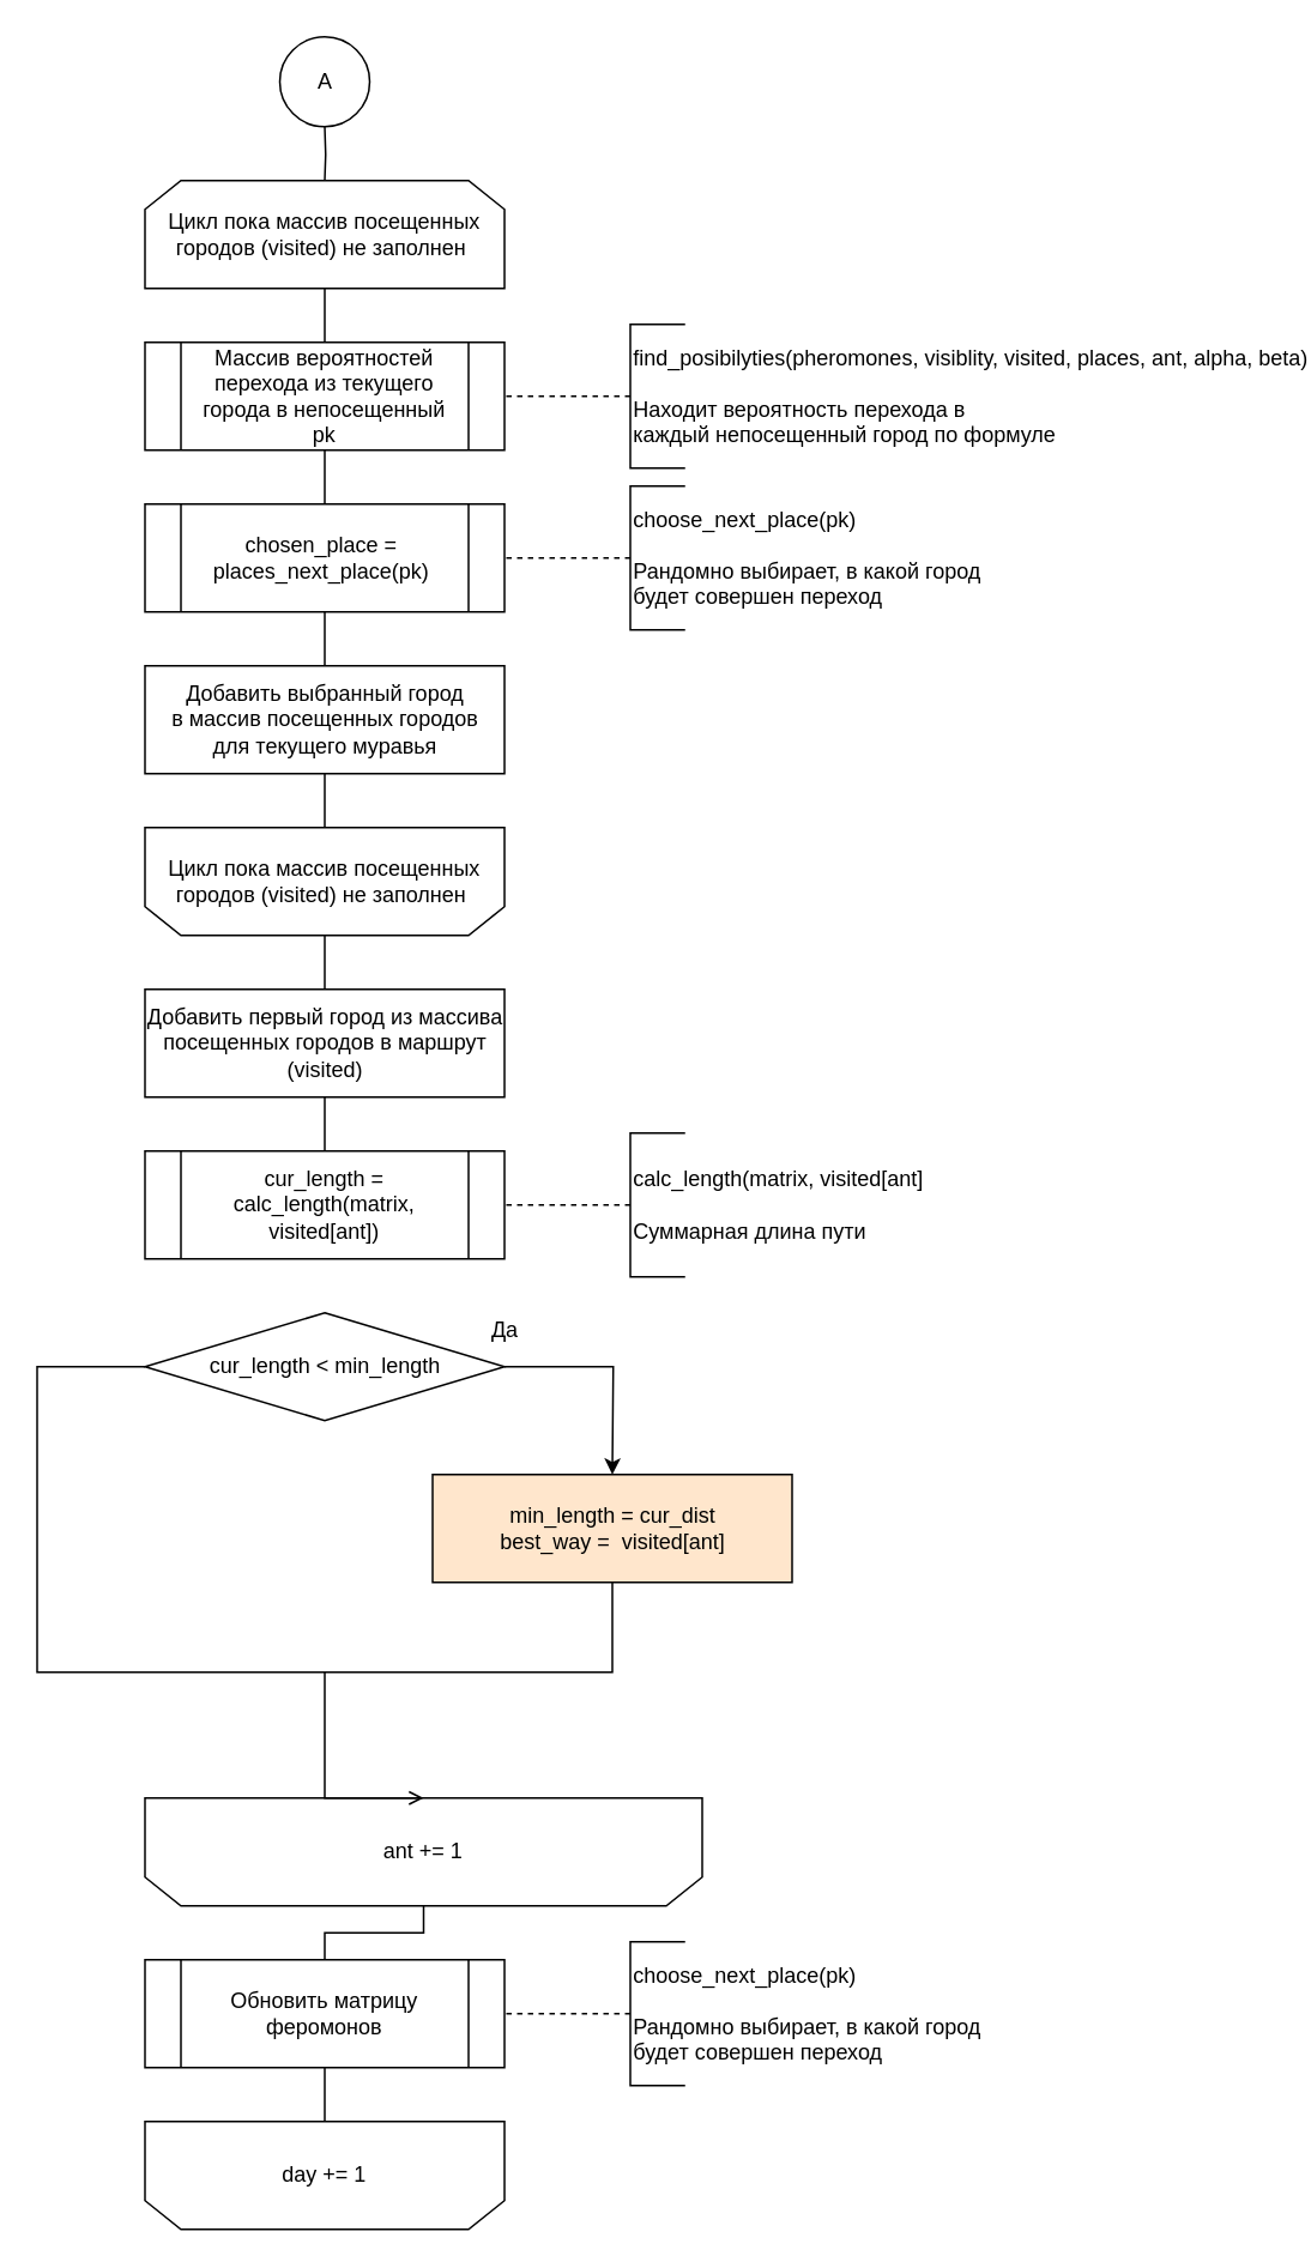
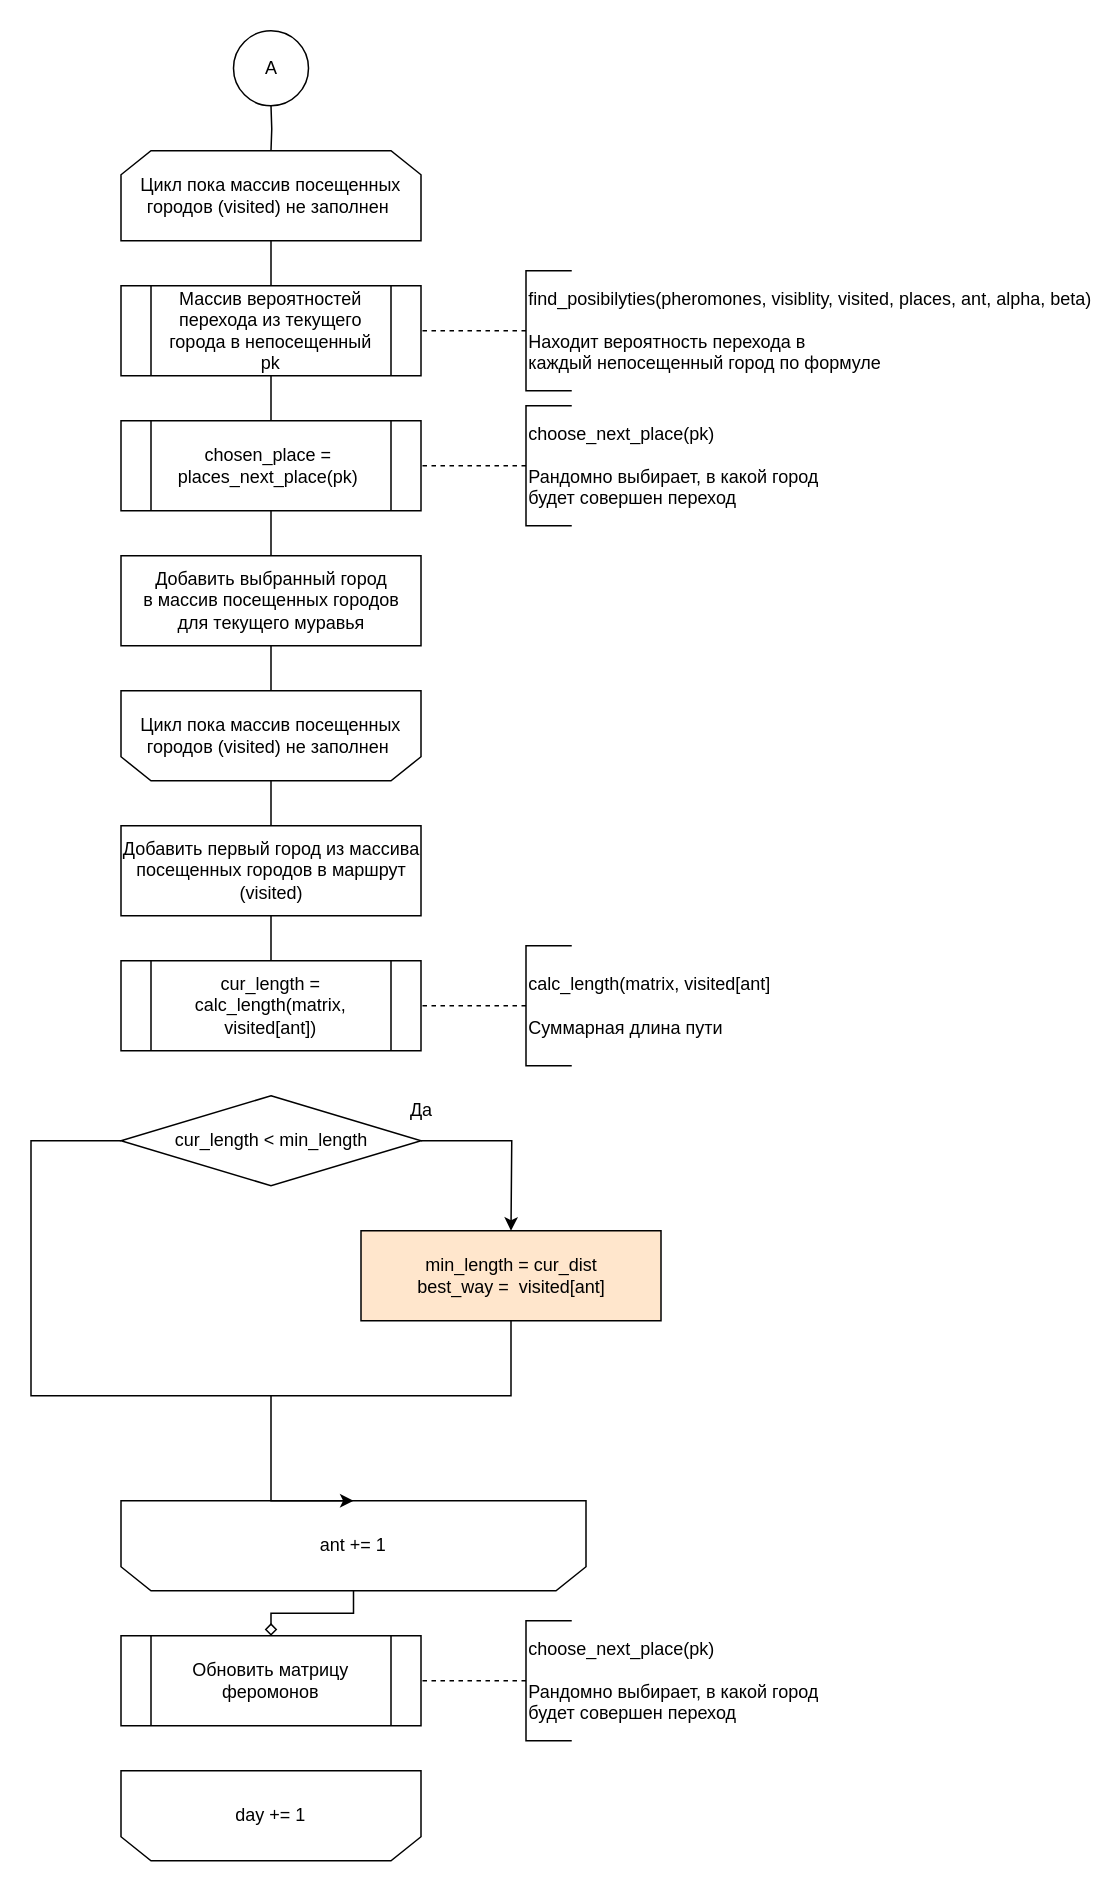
  <mxCell id="0" />
  <mxCell id="1" parent="0" />
  <mxCell id="2" style="edgeStyle=orthogonalEdgeStyle;rounded=0;html=1;exitX=0.5;exitY=1;exitDx=0;exitDy=0;entryX=0.5;entryY=0;entryDx=0;entryDy=0;endArrow=none;endFill=0;" parent="1" target="4" edge="1"><mxGeometry relative="1" as="geometry"><mxPoint x="180" y="70" as="sourcePoint" /></mxGeometry></mxCell>
  <mxCell id="3" style="edgeStyle=orthogonalEdgeStyle;rounded=0;html=1;exitX=0.5;exitY=1;exitDx=0;exitDy=0;endArrow=none;endFill=0;" parent="1" source="4" edge="1"><mxGeometry relative="1" as="geometry"><mxPoint x="180" y="190" as="targetPoint" /></mxGeometry></mxCell>
  <mxCell id="4" value="Цикл пока массив посещенных городов (visited) не заполнен&amp;nbsp;" style="shape=loopLimit;whiteSpace=wrap;html=1;direction=east" parent="1" vertex="1"><mxGeometry x="80" y="100" width="200" height="60" as="geometry" /></mxCell>
  <mxCell id="5" style="edgeStyle=orthogonalEdgeStyle;html=1;exitX=0.5;exitY=1;exitDx=0;exitDy=0;entryX=0.5;entryY=0;entryDx=0;entryDy=0;rounded=0;endArrow=none;endFill=0;" parent="1" source="6" target="10" edge="1"><mxGeometry relative="1" as="geometry" /></mxCell>
  <mxCell id="6" value="Массив вероятностей перехода из текущего города в непосещенный&lt;br&gt;pk" style="shape=process;whiteSpace=wrap;html=1;backgroundOutline=1;" parent="1" vertex="1"><mxGeometry x="80" y="190" width="200" height="60" as="geometry" /></mxCell>
  <mxCell id="7" value="find_posibilyties(pheromones, visiblity, visited, places, ant, alpha, beta)&lt;br&gt;&lt;br&gt;Находит вероятность перехода в &lt;br&gt;каждый непосещенный город по формуле" style="html=1;dashed=0;whitespace=wrap;shape=partialRectangle;right=0;align=left;" parent="1" vertex="1"><mxGeometry x="350" y="180" width="30" height="80" as="geometry" /></mxCell>
  <mxCell id="8" value="" style="edgeStyle=orthogonalEdgeStyle;rounded=0;orthogonalLoop=1;jettySize=auto;html=1;endArrow=none;endFill=0;dashed=1;entryX=1;entryY=0.5;entryDx=0;entryDy=0;" parent="1" source="7" target="6" edge="1"><mxGeometry relative="1" as="geometry"><mxPoint x="290" y="220" as="targetPoint" /></mxGeometry></mxCell>
  <mxCell id="9" style="edgeStyle=orthogonalEdgeStyle;rounded=0;html=1;exitX=0.5;exitY=1;exitDx=0;exitDy=0;entryX=0.5;entryY=0;entryDx=0;entryDy=0;endArrow=none;endFill=0;" parent="1" source="10" target="12" edge="1"><mxGeometry relative="1" as="geometry" /></mxCell>
  <mxCell id="10" value="chosen_place =&amp;nbsp;&lt;br&gt;&lt;span style=&quot;text-align: left&quot;&gt;places_next_place(pk)&lt;/span&gt;&amp;nbsp;" style="shape=process;whiteSpace=wrap;html=1;backgroundOutline=1;" parent="1" vertex="1"><mxGeometry x="80" y="280" width="200" height="60" as="geometry" /></mxCell>
  <mxCell id="11" style="edgeStyle=orthogonalEdgeStyle;rounded=0;html=1;exitX=0.5;exitY=1;exitDx=0;exitDy=0;entryX=0.5;entryY=1;entryDx=0;entryDy=0;endArrow=none;endFill=0;" parent="1" source="12" target="14" edge="1"><mxGeometry relative="1" as="geometry" /></mxCell>
  <mxCell id="12" value="Добавить выбранный город&lt;br&gt;в массив посещенных городов&lt;br&gt;для текущего муравья" style="html=1;dashed=0;whitespace=wrap;" parent="1" vertex="1"><mxGeometry x="80" y="370" width="200" height="60" as="geometry" /></mxCell>
  <mxCell id="13" style="edgeStyle=orthogonalEdgeStyle;rounded=0;html=1;exitX=0.5;exitY=0;exitDx=0;exitDy=0;entryX=0.5;entryY=0;entryDx=0;entryDy=0;endArrow=none;endFill=0;" parent="1" source="14" target="18" edge="1"><mxGeometry relative="1" as="geometry" /></mxCell>
  <mxCell id="14" value="Цикл пока массив посещенных городов (visited) не заполнен&amp;nbsp;" style="shape=loopLimit;whiteSpace=wrap;html=1;strokeWidth=1;direction=west;" parent="1" vertex="1"><mxGeometry x="80" y="460" width="200" height="60" as="geometry" /></mxCell>
  <mxCell id="15" value="choose_next_place(pk)&lt;br&gt;&lt;br&gt;Рандомно выбирает, в какой город&lt;br&gt;будет совершен переход" style="html=1;dashed=0;whitespace=wrap;shape=partialRectangle;right=0;align=left;" parent="1" vertex="1"><mxGeometry x="350" y="270" width="30" height="80" as="geometry" /></mxCell>
  <mxCell id="16" value="" style="edgeStyle=orthogonalEdgeStyle;rounded=0;orthogonalLoop=1;jettySize=auto;html=1;endArrow=none;endFill=0;dashed=1;entryX=1;entryY=0.5;entryDx=0;entryDy=0;" parent="1" source="15" target="10" edge="1"><mxGeometry relative="1" as="geometry"><mxPoint x="290" y="310" as="targetPoint" /></mxGeometry></mxCell>
  <mxCell id="17" style="edgeStyle=orthogonalEdgeStyle;rounded=0;html=1;exitX=0.5;exitY=1;exitDx=0;exitDy=0;entryX=0.5;entryY=0;entryDx=0;entryDy=0;endArrow=none;endFill=0;" parent="1" source="18" target="19" edge="1"><mxGeometry relative="1" as="geometry" /></mxCell>
  <mxCell id="18" value="Добавить первый город из массива&lt;br&gt;посещенных городов в маршрут&lt;br&gt;(visited)" style="html=1;dashed=0;whitespace=wrap;" parent="1" vertex="1"><mxGeometry x="80" y="550" width="200" height="60" as="geometry" /></mxCell>
  <mxCell id="19" value="cur_length = calc_length(matrix, visited[ant])" style="shape=process;whiteSpace=wrap;html=1;backgroundOutline=1;" parent="1" vertex="1"><mxGeometry x="80" y="640" width="200" height="60" as="geometry" /></mxCell>
- <mxCell id="20" style="edgeStyle=orthogonalEdgeStyle;rounded=0;html=1;exitX=0.5;exitY=0;exitDx=0;exitDy=0;entryX=0.5;entryY=0;entryDx=0;entryDy=0;endArrow=none;endFill=0;" parent="1" source="21" target="29" edge="1"><mxGeometry relative="1" as="geometry" /></mxCell>
+ <mxCell id="20" style="edgeStyle=orthogonalEdgeStyle;rounded=0;html=1;exitX=0.5;exitY=0;exitDx=0;exitDy=0;entryX=0.5;entryY=0;entryDx=0;entryDy=0;endArrow=diamond;endFill=0;" parent="1" source="21" target="29" edge="1"><mxGeometry relative="1" as="geometry" /></mxCell>
  <mxCell id="21" value="ant += 1" style="shape=loopLimit;whiteSpace=wrap;html=1;strokeWidth=1;direction=west;" parent="1" vertex="1"><mxGeometry x="80" y="1000" width="310" height="60" as="geometry" /></mxCell>
  <mxCell id="22" style="edgeStyle=orthogonalEdgeStyle;rounded=0;orthogonalLoop=1;jettySize=auto;html=1;exitX=1;exitY=0.5;exitDx=0;exitDy=0;endArrow=classic;endFill=1;" parent="1" source="24" edge="1"><mxGeometry relative="1" as="geometry"><mxPoint x="340" y="820" as="targetPoint" /></mxGeometry></mxCell>
  <mxCell id="23" style="edgeStyle=orthogonalEdgeStyle;html=1;exitX=0;exitY=0.5;exitDx=0;exitDy=0;endArrow=none;endFill=0;rounded=0;" parent="1" source="24" edge="1"><mxGeometry relative="1" as="geometry"><mxPoint x="180" y="930" as="targetPoint" /><Array as="points"><mxPoint x="20" y="760" /><mxPoint x="20" y="930" /><mxPoint x="180" y="930" /></Array></mxGeometry></mxCell>
  <mxCell id="24" value="cur_length &amp;lt; min_length" style="shape=rhombus;html=1;dashed=0;whitespace=wrap;perimeter=rhombusPerimeter;" parent="1" vertex="1"><mxGeometry x="80" y="730" width="200" height="60" as="geometry" /></mxCell>
  <mxCell id="25" value="Да" style="text;html=1;align=center;verticalAlign=middle;resizable=0;points=[];autosize=1;strokeColor=none;" parent="1" vertex="1"><mxGeometry x="265" y="730" width="30" height="20" as="geometry" /></mxCell>
- <mxCell id="26" style="edgeStyle=orthogonalEdgeStyle;rounded=0;html=1;exitX=0.5;exitY=1;exitDx=0;exitDy=0;endArrow=open;endFill=1;entryX=0.5;entryY=1;entryDx=0;entryDy=0;" parent="1" source="27" target="21" edge="1"><mxGeometry relative="1" as="geometry"><mxPoint x="180" y="930" as="targetPoint" /><Array as="points"><mxPoint x="340" y="930" /><mxPoint x="180" y="930" /></Array></mxGeometry></mxCell>
+ <mxCell id="26" style="edgeStyle=orthogonalEdgeStyle;rounded=0;html=1;exitX=0.5;exitY=1;exitDx=0;exitDy=0;endArrow=classic;endFill=1;entryX=0.5;entryY=1;entryDx=0;entryDy=0;" parent="1" source="27" target="21" edge="1"><mxGeometry relative="1" as="geometry"><mxPoint x="180" y="930" as="targetPoint" /><Array as="points"><mxPoint x="340" y="930" /><mxPoint x="180" y="930" /></Array></mxGeometry></mxCell>
  <mxCell id="27" value="min_length = cur_dist&lt;br&gt;best_way =&amp;nbsp; visited[ant]" style="html=1;dashed=0;whitespace=wrap;fillColor=#ffe6cc;" parent="1" vertex="1"><mxGeometry x="240" y="820" width="200" height="60" as="geometry" /></mxCell>
- <mxCell id="28" style="edgeStyle=orthogonalEdgeStyle;rounded=0;html=1;exitX=0.5;exitY=1;exitDx=0;exitDy=0;entryX=0.5;entryY=1;entryDx=0;entryDy=0;endArrow=none;endFill=0;" parent="1" source="29" target="30" edge="1"><mxGeometry relative="1" as="geometry" /></mxCell>
  <mxCell id="29" value="Обновить матрицу феромонов" style="shape=process;whiteSpace=wrap;html=1;backgroundOutline=1;" parent="1" vertex="1"><mxGeometry x="80" y="1090" width="200" height="60" as="geometry" /></mxCell>
  <mxCell id="30" value="day += 1" style="shape=loopLimit;whiteSpace=wrap;html=1;strokeWidth=1;direction=west;" parent="1" vertex="1"><mxGeometry x="80" y="1180" width="200" height="60" as="geometry" /></mxCell>
  <mxCell id="31" value="choose_next_place(pk)&lt;br&gt;&lt;br&gt;Рандомно выбирает, в какой город&lt;br&gt;будет совершен переход" style="html=1;dashed=0;whitespace=wrap;shape=partialRectangle;right=0;align=left;" parent="1" vertex="1"><mxGeometry x="350" y="1080" width="30" height="80" as="geometry" /></mxCell>
  <mxCell id="32" value="" style="edgeStyle=orthogonalEdgeStyle;rounded=0;orthogonalLoop=1;jettySize=auto;html=1;endArrow=none;endFill=0;dashed=1;entryX=1;entryY=0.5;entryDx=0;entryDy=0;" parent="1" source="31" edge="1"><mxGeometry relative="1" as="geometry"><mxPoint x="280" y="1120" as="targetPoint" /></mxGeometry></mxCell>
  <mxCell id="33" value="calc_length(matrix, visited[ant]&lt;br&gt;&lt;br&gt;Суммарная длина пути" style="html=1;dashed=0;whitespace=wrap;shape=partialRectangle;right=0;align=left;" parent="1" vertex="1"><mxGeometry x="350" y="630" width="30" height="80" as="geometry" /></mxCell>
  <mxCell id="34" value="" style="edgeStyle=orthogonalEdgeStyle;rounded=0;orthogonalLoop=1;jettySize=auto;html=1;endArrow=none;endFill=0;dashed=1;entryX=1;entryY=0.5;entryDx=0;entryDy=0;" parent="1" source="33" edge="1"><mxGeometry relative="1" as="geometry"><mxPoint x="280" y="670" as="targetPoint" /></mxGeometry></mxCell>
  <mxCell id="35" value="A" style="shape=ellipse;html=1;dashed=0;whitespace=wrap;aspect=fixed;perimeter=ellipsePerimeter;" vertex="1" parent="1"><mxGeometry x="155" y="20" width="50" height="50" as="geometry" /></mxCell>
